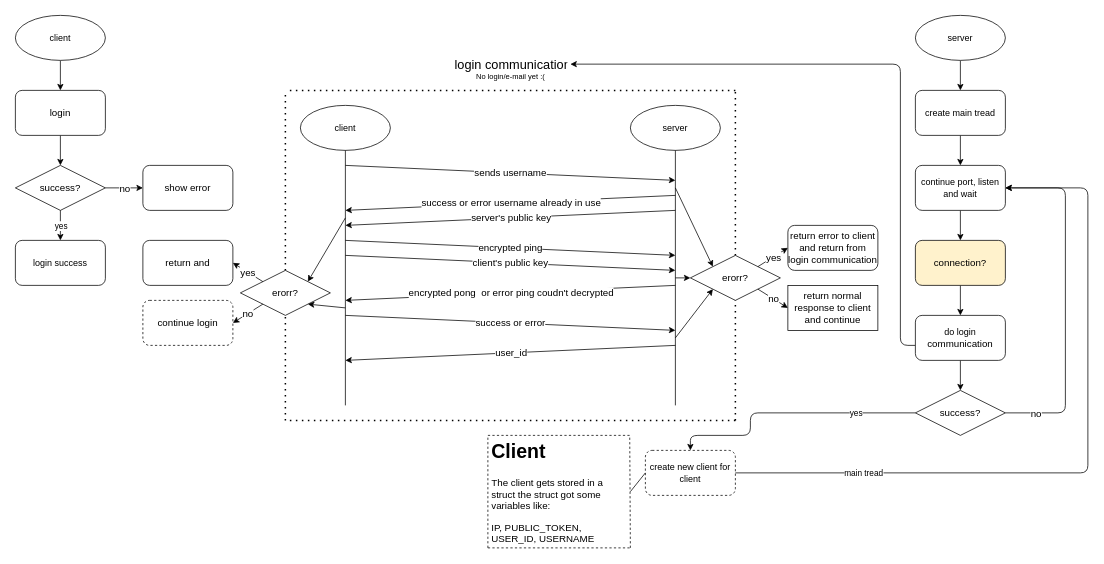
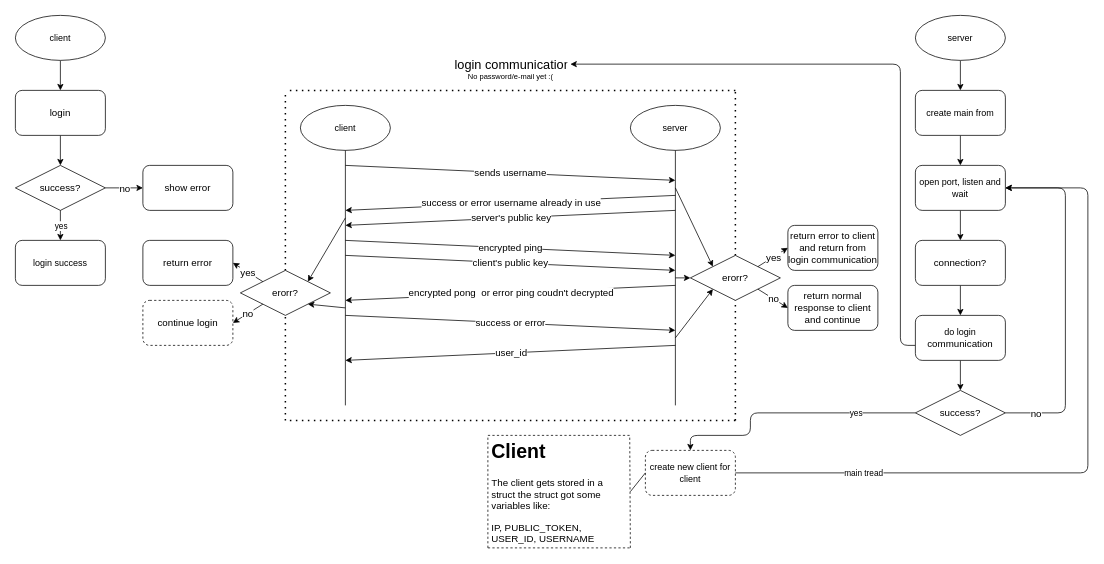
  <mxCell id="0" />
  <mxCell id="1" parent="0" />
  <mxCell id="2" style="edgeStyle=none;html=1;fontSize=12;" parent="1" edge="1"><mxGeometry relative="1" as="geometry"><mxPoint x="1280" y="380" as="sourcePoint" /><mxPoint x="1280" y="420" as="targetPoint" /></mxGeometry></mxCell>
  <mxCell id="3" value="" style="endArrow=classic;html=1;entryX=0.5;entryY=0;entryDx=0;entryDy=0;exitX=0.5;exitY=1;exitDx=0;exitDy=0;" parent="1" edge="1"><mxGeometry width="50" height="50" relative="1" as="geometry"><mxPoint x="80" y="80" as="sourcePoint" /><mxPoint x="80" y="120" as="targetPoint" /></mxGeometry></mxCell>
  <mxCell id="4" value="" style="endArrow=classic;html=1;entryX=0.5;entryY=0;entryDx=0;entryDy=0;exitX=0.5;exitY=1;exitDx=0;exitDy=0;" parent="1" edge="1"><mxGeometry width="50" height="50" relative="1" as="geometry"><mxPoint x="1280" y="80" as="sourcePoint" /><mxPoint x="1280" y="120" as="targetPoint" /></mxGeometry></mxCell>
  <mxCell id="5" value="" style="endArrow=classic;html=1;entryX=0.5;entryY=0;entryDx=0;entryDy=0;" parent="1" edge="1"><mxGeometry width="50" height="50" relative="1" as="geometry"><mxPoint x="1280" y="180" as="sourcePoint" /><mxPoint x="1280" y="220" as="targetPoint" /></mxGeometry></mxCell>
  <mxCell id="6" value="" style="endArrow=classic;html=1;entryX=0.5;entryY=0;entryDx=0;entryDy=0;exitX=0.5;exitY=1;exitDx=0;exitDy=0;" parent="1" edge="1"><mxGeometry width="50" height="50" relative="1" as="geometry"><mxPoint x="1280" y="280" as="sourcePoint" /><mxPoint x="1280" y="320" as="targetPoint" /></mxGeometry></mxCell>
  <mxCell id="7" value="client" style="ellipse;whiteSpace=wrap;html=1;" parent="1" vertex="1"><mxGeometry x="20" y="20" width="120" height="60" as="geometry" /></mxCell>
  <mxCell id="8" value="server" style="ellipse;whiteSpace=wrap;html=1;" parent="1" vertex="1"><mxGeometry x="1220" y="20" width="120" height="60" as="geometry" /></mxCell>
- <mxCell id="9" value="continue port, listen and wait" style="rounded=1;whiteSpace=wrap;html=1;" parent="1" vertex="1"><mxGeometry x="1220" y="220" width="120" height="60" as="geometry" /></mxCell>
- <mxCell id="10" value="create main tread" style="rounded=1;whiteSpace=wrap;html=1;" parent="1" vertex="1"><mxGeometry x="1220" y="120" width="120" height="60" as="geometry" /></mxCell>
+ <mxCell id="9" value="open port, listen and wait" style="rounded=1;whiteSpace=wrap;html=1;" parent="1" vertex="1"><mxGeometry x="1220" y="220" width="120" height="60" as="geometry" /></mxCell>
+ <mxCell id="10" value="create main from" style="rounded=1;whiteSpace=wrap;html=1;" parent="1" vertex="1"><mxGeometry x="1220" y="120" width="120" height="60" as="geometry" /></mxCell>
  <mxCell id="11" value="" style="endArrow=none;dashed=1;html=1;dashPattern=1 3;strokeWidth=2;" parent="1" edge="1"><mxGeometry width="50" height="50" relative="1" as="geometry"><mxPoint x="380" y="560" as="sourcePoint" /><mxPoint x="380" y="120" as="targetPoint" /></mxGeometry></mxCell>
  <mxCell id="12" value="" style="endArrow=none;dashed=1;html=1;dashPattern=1 3;strokeWidth=2;" parent="1" edge="1"><mxGeometry width="50" height="50" relative="1" as="geometry"><mxPoint x="980" y="120" as="sourcePoint" /><mxPoint x="380" y="120" as="targetPoint" /></mxGeometry></mxCell>
  <mxCell id="13" value="" style="endArrow=none;dashed=1;html=1;dashPattern=1 3;strokeWidth=2;startArrow=none;exitX=0.5;exitY=0;exitDx=0;exitDy=0;" parent="1" edge="1" source="50"><mxGeometry width="50" height="50" relative="1" as="geometry"><mxPoint x="980" y="320" as="sourcePoint" /><mxPoint x="980" y="120" as="targetPoint" /></mxGeometry></mxCell>
  <mxCell id="14" value="client" style="ellipse;whiteSpace=wrap;html=1;" parent="1" vertex="1"><mxGeometry x="400" y="140" width="120" height="60" as="geometry" /></mxCell>
  <mxCell id="15" value="server" style="ellipse;whiteSpace=wrap;html=1;" parent="1" vertex="1"><mxGeometry x="840" y="140" width="120" height="60" as="geometry" /></mxCell>
  <mxCell id="16" value="" style="endArrow=none;html=1;entryX=0.5;entryY=1;entryDx=0;entryDy=0;" parent="1" target="14" edge="1"><mxGeometry width="50" height="50" relative="1" as="geometry"><mxPoint x="460" y="540" as="sourcePoint" /><mxPoint x="610" y="380" as="targetPoint" /></mxGeometry></mxCell>
  <mxCell id="17" value="" style="endArrow=none;html=1;entryX=0.5;entryY=1;entryDx=0;entryDy=0;" parent="1" target="15" edge="1"><mxGeometry width="50" height="50" relative="1" as="geometry"><mxPoint x="900" y="540" as="sourcePoint" /><mxPoint x="610" y="380" as="targetPoint" /></mxGeometry></mxCell>
  <mxCell id="18" value="" style="endArrow=classic;html=1;" parent="1" edge="1"><mxGeometry relative="1" as="geometry"><mxPoint x="460" y="220" as="sourcePoint" /><mxPoint x="900" y="240" as="targetPoint" /></mxGeometry></mxCell>
  <mxCell id="19" value="&lt;font style=&quot;font-size: 13px&quot;&gt;sends username&lt;/font&gt;" style="edgeLabel;resizable=0;html=1;align=center;verticalAlign=middle;fontSize=12;" parent="18" connectable="0" vertex="1"><mxGeometry relative="1" as="geometry" /></mxCell>
  <mxCell id="20" value="" style="endArrow=classic;html=1;" parent="1" edge="1"><mxGeometry relative="1" as="geometry"><mxPoint x="900" y="260" as="sourcePoint" /><mxPoint x="460" y="280" as="targetPoint" /></mxGeometry></mxCell>
  <mxCell id="21" value="&lt;span style=&quot;font-size: 13px&quot;&gt;success or error username already in use&lt;/span&gt;" style="edgeLabel;resizable=0;html=1;align=center;verticalAlign=middle;fontSize=12;" parent="20" connectable="0" vertex="1"><mxGeometry relative="1" as="geometry" /></mxCell>
  <mxCell id="22" value="login communication" style="text;strokeColor=none;fillColor=none;align=left;verticalAlign=middle;spacingLeft=4;spacingRight=4;overflow=hidden;points=[[0,0.5],[1,0.5]];portConstraint=eastwest;rotatable=0;fontSize=17;" parent="1" vertex="1"><mxGeometry x="600" y="70" width="160" height="30" as="geometry" /></mxCell>
  <mxCell id="23" value="&lt;font style=&quot;font-size: 13px&quot;&gt;client's public key&lt;/font&gt;" style="endArrow=classic;html=1;fontSize=12;" parent="1" edge="1"><mxGeometry relative="1" as="geometry"><mxPoint x="460" y="340" as="sourcePoint" /><mxPoint x="900" y="360" as="targetPoint" /><Array as="points"><mxPoint x="680" y="350" /></Array></mxGeometry></mxCell>
  <mxCell id="24" value="" style="endArrow=classic;html=1;fontSize=12;" parent="1" edge="1"><mxGeometry relative="1" as="geometry"><mxPoint x="460" y="320" as="sourcePoint" /><mxPoint x="900" y="340" as="targetPoint" /></mxGeometry></mxCell>
  <mxCell id="25" value="&lt;font style=&quot;font-size: 13px&quot;&gt;encrypted ping&lt;/font&gt;" style="edgeLabel;resizable=0;html=1;align=center;verticalAlign=middle;fontSize=12;" parent="24" connectable="0" vertex="1"><mxGeometry relative="1" as="geometry" /></mxCell>
  <mxCell id="26" value="" style="endArrow=classic;html=1;fontSize=12;" parent="1" edge="1"><mxGeometry relative="1" as="geometry"><mxPoint x="900" y="460" as="sourcePoint" /><mxPoint x="460" y="480" as="targetPoint" /></mxGeometry></mxCell>
  <mxCell id="27" value="&lt;font style=&quot;font-size: 13px&quot;&gt;user_id&lt;/font&gt;" style="edgeLabel;resizable=0;html=1;align=center;verticalAlign=middle;fontSize=12;" parent="26" connectable="0" vertex="1"><mxGeometry relative="1" as="geometry" /></mxCell>
  <mxCell id="28" value="" style="edgeStyle=none;html=1;fontSize=13;" parent="1" source="29" target="41" edge="1"><mxGeometry relative="1" as="geometry" /></mxCell>
  <mxCell id="29" value="login" style="rounded=1;whiteSpace=wrap;html=1;fontSize=13;" parent="1" vertex="1"><mxGeometry x="20" y="120" width="120" height="60" as="geometry" /></mxCell>
  <mxCell id="30" value="" style="endArrow=classic;html=1;fontSize=13;exitX=0;exitY=0.5;exitDx=0;exitDy=0;entryX=1;entryY=0.5;entryDx=0;entryDy=0;" parent="1" target="22" edge="1"><mxGeometry width="50" height="50" relative="1" as="geometry"><mxPoint x="1220" y="460" as="sourcePoint" /><mxPoint x="800" y="350" as="targetPoint" /><Array as="points"><mxPoint x="1200" y="460" /><mxPoint x="1200" y="85" /></Array></mxGeometry></mxCell>
- <mxCell id="31" value="connection?" style="rounded=1;whiteSpace=wrap;html=1;fontSize=13;fillColor=#fff2cc;" parent="1" vertex="1"><mxGeometry x="1220" y="320" width="120" height="60" as="geometry" /></mxCell>
+ <mxCell id="31" value="connection?" style="rounded=1;whiteSpace=wrap;html=1;fontSize=13;" parent="1" vertex="1"><mxGeometry x="1220" y="320" width="120" height="60" as="geometry" /></mxCell>
  <mxCell id="32" value="" style="endArrow=classic;html=1;fontSize=13;entryX=1;entryY=0.5;entryDx=0;entryDy=0;exitX=1;exitY=0.5;exitDx=0;exitDy=0;" parent="1" source="60" target="9" edge="1"><mxGeometry relative="1" as="geometry"><mxPoint x="1340" y="460" as="sourcePoint" /><mxPoint x="1440" y="460" as="targetPoint" /><Array as="points"><mxPoint x="1420" y="550" /><mxPoint x="1420" y="250" /></Array></mxGeometry></mxCell>
  <mxCell id="33" value="no" style="edgeLabel;resizable=0;html=1;align=center;verticalAlign=middle;fontSize=13;" parent="32" connectable="0" vertex="1"><mxGeometry relative="1" as="geometry"><mxPoint x="-40" y="150" as="offset" /></mxGeometry></mxCell>
  <mxCell id="34" value="" style="endArrow=classic;html=1;fontSize=13;" parent="1" edge="1"><mxGeometry relative="1" as="geometry"><mxPoint x="900" y="380" as="sourcePoint" /><mxPoint x="460" y="400" as="targetPoint" /></mxGeometry></mxCell>
  <mxCell id="35" value="encrypted pong&amp;nbsp;&amp;nbsp;or error ping coudn't decrypted" style="edgeLabel;resizable=0;html=1;align=center;verticalAlign=middle;fontSize=13;" parent="34" connectable="0" vertex="1"><mxGeometry relative="1" as="geometry" /></mxCell>
  <mxCell id="36" value="" style="endArrow=classic;html=1;fontSize=13;" parent="1" edge="1"><mxGeometry relative="1" as="geometry"><mxPoint x="900" y="280" as="sourcePoint" /><mxPoint x="460" y="300" as="targetPoint" /></mxGeometry></mxCell>
  <mxCell id="37" value="server's public key" style="edgeLabel;resizable=0;html=1;align=center;verticalAlign=middle;fontSize=13;" parent="36" connectable="0" vertex="1"><mxGeometry relative="1" as="geometry" /></mxCell>
  <mxCell id="38" value="erorr?" style="rhombus;whiteSpace=wrap;html=1;fontSize=13;" parent="1" vertex="1"><mxGeometry x="320" y="360" width="120" height="60" as="geometry" /></mxCell>
  <mxCell id="39" value="" style="endArrow=classic;html=1;fontSize=13;exitX=0;exitY=0;exitDx=0;exitDy=0;entryX=1;entryY=0.5;entryDx=0;entryDy=0;" parent="1" source="38" target="42" edge="1"><mxGeometry relative="1" as="geometry"><mxPoint x="200" y="320" as="sourcePoint" /><mxPoint x="320" y="300" as="targetPoint" /></mxGeometry></mxCell>
  <mxCell id="40" value="yes" style="edgeLabel;resizable=0;html=1;align=center;verticalAlign=middle;fontSize=13;" parent="39" connectable="0" vertex="1"><mxGeometry relative="1" as="geometry" /></mxCell>
  <mxCell id="41" value="success?" style="rhombus;whiteSpace=wrap;html=1;fontSize=13;" parent="1" vertex="1"><mxGeometry x="20" y="220" width="120" height="60" as="geometry" /></mxCell>
- <mxCell id="42" value="return and" style="rounded=1;whiteSpace=wrap;html=1;fontSize=13;" parent="1" vertex="1"><mxGeometry x="190" y="320" width="120" height="60" as="geometry" /></mxCell>
+ <mxCell id="42" value="return error" style="rounded=1;whiteSpace=wrap;html=1;fontSize=13;" parent="1" vertex="1"><mxGeometry x="190" y="320" width="120" height="60" as="geometry" /></mxCell>
  <mxCell id="43" value="continue login" style="rounded=1;whiteSpace=wrap;html=1;fontSize=13;dashed=1;" parent="1" vertex="1"><mxGeometry x="190" y="400" width="120" height="60" as="geometry" /></mxCell>
  <mxCell id="44" value="" style="endArrow=classic;html=1;fontSize=13;exitX=0;exitY=1;exitDx=0;exitDy=0;entryX=1;entryY=0.5;entryDx=0;entryDy=0;" parent="1" source="38" target="43" edge="1"><mxGeometry relative="1" as="geometry"><mxPoint x="140" y="390" as="sourcePoint" /><mxPoint x="240" y="390" as="targetPoint" /></mxGeometry></mxCell>
  <mxCell id="45" value="no" style="edgeLabel;resizable=0;html=1;align=center;verticalAlign=middle;fontSize=13;" parent="44" connectable="0" vertex="1"><mxGeometry relative="1" as="geometry" /></mxCell>
  <mxCell id="46" value="show error" style="rounded=1;whiteSpace=wrap;html=1;fontSize=13;" parent="1" vertex="1"><mxGeometry x="190" y="220" width="120" height="60" as="geometry" /></mxCell>
  <mxCell id="47" value="" style="endArrow=classic;html=1;fontSize=13;exitX=1;exitY=0.5;exitDx=0;exitDy=0;entryX=0;entryY=0.5;entryDx=0;entryDy=0;" parent="1" source="41" target="46" edge="1"><mxGeometry relative="1" as="geometry"><mxPoint x="30" y="360" as="sourcePoint" /><mxPoint x="130" y="360" as="targetPoint" /><Array as="points" /></mxGeometry></mxCell>
  <mxCell id="48" value="no" style="edgeLabel;resizable=0;html=1;align=center;verticalAlign=middle;fontSize=13;" parent="47" connectable="0" vertex="1"><mxGeometry relative="1" as="geometry" /></mxCell>
  <mxCell id="49" value="" style="endArrow=none;dashed=1;html=1;dashPattern=1 3;strokeWidth=2;" parent="1" edge="1"><mxGeometry width="50" height="50" relative="1" as="geometry"><mxPoint x="980" y="560" as="sourcePoint" /><mxPoint x="980" y="380" as="targetPoint" /></mxGeometry></mxCell>
  <mxCell id="50" value="erorr?" style="rhombus;whiteSpace=wrap;html=1;fontSize=13;" parent="1" vertex="1"><mxGeometry x="920" y="340" width="120" height="60" as="geometry" /></mxCell>
  <mxCell id="51" value="" style="endArrow=classic;html=1;fontSize=13;exitX=1;exitY=0;exitDx=0;exitDy=0;entryX=0;entryY=0.5;entryDx=0;entryDy=0;" parent="1" source="50" target="53" edge="1"><mxGeometry relative="1" as="geometry"><mxPoint x="800" y="280" as="sourcePoint" /><mxPoint x="920" y="260" as="targetPoint" /></mxGeometry></mxCell>
  <mxCell id="52" value="yes" style="edgeLabel;resizable=0;html=1;align=center;verticalAlign=middle;fontSize=13;" parent="51" connectable="0" vertex="1"><mxGeometry relative="1" as="geometry" /></mxCell>
  <mxCell id="53" value="return error to client and return from login&amp;nbsp;&lt;span style=&quot;text-align: left&quot;&gt;communication&lt;/span&gt;" style="rounded=1;whiteSpace=wrap;html=1;fontSize=13;" parent="1" vertex="1"><mxGeometry x="1050" y="300" width="120" height="60" as="geometry" /></mxCell>
- <mxCell id="54" value="return normal response to client and continue" style="whiteSpace=wrap;html=1;fontSize=13;rounded=0;" parent="1" vertex="1"><mxGeometry x="1050" y="380" width="120" height="60" as="geometry" /></mxCell>
+ <mxCell id="54" value="return normal response to client and continue" style="rounded=1;whiteSpace=wrap;html=1;fontSize=13;" parent="1" vertex="1"><mxGeometry x="1050" y="380" width="120" height="60" as="geometry" /></mxCell>
  <mxCell id="55" value="" style="endArrow=classic;html=1;fontSize=13;exitX=1;exitY=1;exitDx=0;exitDy=0;entryX=0;entryY=0.5;entryDx=0;entryDy=0;" parent="1" source="50" target="54" edge="1"><mxGeometry relative="1" as="geometry"><mxPoint x="740" y="350" as="sourcePoint" /><mxPoint x="840" y="350" as="targetPoint" /></mxGeometry></mxCell>
  <mxCell id="56" value="no" style="edgeLabel;resizable=0;html=1;align=center;verticalAlign=middle;fontSize=13;" parent="55" connectable="0" vertex="1"><mxGeometry relative="1" as="geometry" /></mxCell>
  <mxCell id="57" value="" style="endArrow=classic;html=1;fontSize=13;entryX=0;entryY=0.5;entryDx=0;entryDy=0;" parent="1" target="50" edge="1"><mxGeometry width="50" height="50" relative="1" as="geometry"><mxPoint x="900" y="370" as="sourcePoint" /><mxPoint x="800" y="290" as="targetPoint" /></mxGeometry></mxCell>
  <mxCell id="58" value="" style="edgeStyle=none;html=1;fontSize=13;" parent="1" source="59" target="60" edge="1"><mxGeometry relative="1" as="geometry" /></mxCell>
  <mxCell id="59" value="&lt;span style=&quot;font-size: 12px&quot;&gt;do login&lt;/span&gt;&lt;br style=&quot;font-size: 12px&quot;&gt;&lt;span style=&quot;text-align: left&quot;&gt;communication&lt;/span&gt;" style="rounded=1;whiteSpace=wrap;html=1;fontSize=13;" parent="1" vertex="1"><mxGeometry x="1220" y="420" width="120" height="60" as="geometry" /></mxCell>
  <mxCell id="60" value="success?" style="rhombus;whiteSpace=wrap;html=1;fontSize=13;" parent="1" vertex="1"><mxGeometry x="1220" y="520" width="120" height="60" as="geometry" /></mxCell>
  <mxCell id="61" value="create new client for client" style="rounded=1;whiteSpace=wrap;html=1;dashed=1;" vertex="1" parent="1"><mxGeometry x="860" y="600" width="120" height="60" as="geometry" /></mxCell>
  <mxCell id="62" value="" style="endArrow=classic;html=1;exitX=0;exitY=0.5;exitDx=0;exitDy=0;entryX=0.5;entryY=0;entryDx=0;entryDy=0;" edge="1" parent="1" source="60" target="61"><mxGeometry relative="1" as="geometry"><mxPoint x="1060" y="560" as="sourcePoint" /><mxPoint x="980" y="560" as="targetPoint" /><Array as="points"><mxPoint x="1000" y="550" /><mxPoint x="1000" y="580" /><mxPoint x="920" y="580" /></Array></mxGeometry></mxCell>
  <mxCell id="63" value="yes" style="edgeLabel;resizable=0;html=1;align=center;verticalAlign=middle;" connectable="0" vertex="1" parent="62"><mxGeometry relative="1" as="geometry"><mxPoint x="95" as="offset" /></mxGeometry></mxCell>
  <mxCell id="64" value="" style="endArrow=classic;html=1;exitX=0.5;exitY=1;exitDx=0;exitDy=0;entryX=0.5;entryY=0;entryDx=0;entryDy=0;" edge="1" parent="1" source="41" target="66"><mxGeometry relative="1" as="geometry"><mxPoint x="370" y="430" as="sourcePoint" /><mxPoint x="80" y="380" as="targetPoint" /></mxGeometry></mxCell>
  <mxCell id="65" value="yes" style="edgeLabel;resizable=0;html=1;align=center;verticalAlign=middle;" connectable="0" vertex="1" parent="64"><mxGeometry relative="1" as="geometry" /></mxCell>
  <mxCell id="66" value="login success" style="rounded=1;whiteSpace=wrap;html=1;" vertex="1" parent="1"><mxGeometry x="20" y="320" width="120" height="60" as="geometry" /></mxCell>
  <mxCell id="67" value="" style="endArrow=classic;html=1;exitX=1;exitY=0.5;exitDx=0;exitDy=0;" edge="1" parent="1" source="61"><mxGeometry relative="1" as="geometry"><mxPoint x="1020" y="600" as="sourcePoint" /><mxPoint x="1340" y="250" as="targetPoint" /><Array as="points"><mxPoint x="1450" y="630" /><mxPoint x="1450" y="250" /></Array></mxGeometry></mxCell>
  <mxCell id="68" value="main tread" style="edgeLabel;resizable=0;html=1;align=center;verticalAlign=middle;" connectable="0" vertex="1" parent="67"><mxGeometry relative="1" as="geometry"><mxPoint x="-300" y="10" as="offset" /></mxGeometry></mxCell>
  <mxCell id="69" value="" style="endArrow=classic;html=1;entryX=1;entryY=0;entryDx=0;entryDy=0;" edge="1" parent="1" target="38"><mxGeometry width="50" height="50" relative="1" as="geometry"><mxPoint x="460" y="290" as="sourcePoint" /><mxPoint x="430" y="290" as="targetPoint" /></mxGeometry></mxCell>
  <mxCell id="70" value="" style="endArrow=classic;html=1;fontSize=13;entryX=0;entryY=0;entryDx=0;entryDy=0;" edge="1" parent="1" target="50"><mxGeometry width="50" height="50" relative="1" as="geometry"><mxPoint x="900" y="250" as="sourcePoint" /><mxPoint x="930" y="360" as="targetPoint" /></mxGeometry></mxCell>
  <mxCell id="71" value="" style="endArrow=classic;html=1;fontSize=13;" edge="1" parent="1"><mxGeometry relative="1" as="geometry"><mxPoint x="460" y="420" as="sourcePoint" /><mxPoint x="900" y="440" as="targetPoint" /></mxGeometry></mxCell>
  <mxCell id="72" value="success or error" style="edgeLabel;resizable=0;html=1;align=center;verticalAlign=middle;fontSize=13;" connectable="0" vertex="1" parent="71"><mxGeometry relative="1" as="geometry"><mxPoint as="offset" /></mxGeometry></mxCell>
  <mxCell id="73" value="" style="endArrow=classic;html=1;fontSize=13;entryX=0;entryY=1;entryDx=0;entryDy=0;" edge="1" parent="1" target="50"><mxGeometry width="50" height="50" relative="1" as="geometry"><mxPoint x="900" y="450" as="sourcePoint" /><mxPoint x="960" y="345" as="targetPoint" /><Array as="points" /></mxGeometry></mxCell>
  <mxCell id="74" value="" style="endArrow=classic;html=1;entryX=1;entryY=1;entryDx=0;entryDy=0;" edge="1" parent="1" target="38"><mxGeometry width="50" height="50" relative="1" as="geometry"><mxPoint x="460" y="410" as="sourcePoint" /><mxPoint x="420" y="385" as="targetPoint" /></mxGeometry></mxCell>
  <mxCell id="75" value="" style="endArrow=none;dashed=1;html=1;dashPattern=1 3;strokeWidth=2;" edge="1" parent="1"><mxGeometry width="50" height="50" relative="1" as="geometry"><mxPoint x="980" y="560" as="sourcePoint" /><mxPoint x="380" y="560" as="targetPoint" /></mxGeometry></mxCell>
  <mxCell id="76" value="&lt;h1&gt;Client&lt;/h1&gt;&lt;p&gt;The client gets stored in a struct the struct got some variables like:&lt;/p&gt;&lt;p style=&quot;line-height: 1.2&quot;&gt;IP, PUBLIC_TOKEN, USER_ID, USERNAME&lt;/p&gt;" style="text;html=1;strokeColor=none;fillColor=none;spacing=5;spacingTop=-20;whiteSpace=wrap;overflow=hidden;rounded=0;fontSize=13;" vertex="1" parent="1"><mxGeometry x="650" y="580" width="190" height="150" as="geometry" /></mxCell>
  <mxCell id="77" value="" style="endArrow=none;html=1;fontSize=13;entryX=0;entryY=0.5;entryDx=0;entryDy=0;exitX=1;exitY=0.5;exitDx=0;exitDy=0;" edge="1" parent="1" source="76" target="61"><mxGeometry width="50" height="50" relative="1" as="geometry"><mxPoint x="870" y="690" as="sourcePoint" /><mxPoint x="620" y="630" as="targetPoint" /></mxGeometry></mxCell>
  <mxCell id="78" value="" style="endArrow=none;dashed=1;html=1;fontSize=13;entryX=0;entryY=0;entryDx=0;entryDy=0;exitX=0;exitY=1;exitDx=0;exitDy=0;" edge="1" parent="1" source="76" target="76"><mxGeometry width="50" height="50" relative="1" as="geometry"><mxPoint x="570" y="680" as="sourcePoint" /><mxPoint x="620" y="630" as="targetPoint" /></mxGeometry></mxCell>
  <mxCell id="79" value="" style="endArrow=none;dashed=1;html=1;fontSize=13;entryX=0;entryY=0;entryDx=0;entryDy=0;exitX=1;exitY=1;exitDx=0;exitDy=0;" edge="1" parent="1" source="76"><mxGeometry width="50" height="50" relative="1" as="geometry"><mxPoint x="839.13" y="730" as="sourcePoint" /><mxPoint x="839.13" y="580" as="targetPoint" /></mxGeometry></mxCell>
  <mxCell id="80" value="" style="endArrow=none;dashed=1;html=1;fontSize=13;entryX=1;entryY=0;entryDx=0;entryDy=0;exitX=0;exitY=0;exitDx=0;exitDy=0;" edge="1" parent="1" source="76" target="76"><mxGeometry width="50" height="50" relative="1" as="geometry"><mxPoint x="849.13" y="740" as="sourcePoint" /><mxPoint x="849.13" y="590" as="targetPoint" /></mxGeometry></mxCell>
  <mxCell id="81" value="" style="endArrow=none;dashed=1;html=1;fontSize=13;entryX=1;entryY=1;entryDx=0;entryDy=0;exitX=0;exitY=1;exitDx=0;exitDy=0;" edge="1" parent="1" source="76" target="76"><mxGeometry width="50" height="50" relative="1" as="geometry"><mxPoint x="700" y="800" as="sourcePoint" /><mxPoint x="840" y="770" as="targetPoint" /></mxGeometry></mxCell>
- <mxCell id="82" value="&lt;font style=&quot;font-size: 10px&quot;&gt;No login/e-mail yet :(&lt;/font&gt;" style="text;html=1;align=center;verticalAlign=middle;resizable=0;points=[];autosize=1;strokeColor=none;fillColor=none;fontSize=13;" vertex="1" parent="1"><mxGeometry x="615" y="90" width="130" height="20" as="geometry" /></mxCell>
+ <mxCell id="82" value="&lt;font style=&quot;font-size: 10px&quot;&gt;No password/e-mail yet :(&lt;/font&gt;" style="text;html=1;align=center;verticalAlign=middle;resizable=0;points=[];autosize=1;strokeColor=none;fillColor=none;fontSize=13;" vertex="1" parent="1"><mxGeometry x="615" y="90" width="130" height="20" as="geometry" /></mxCell>
